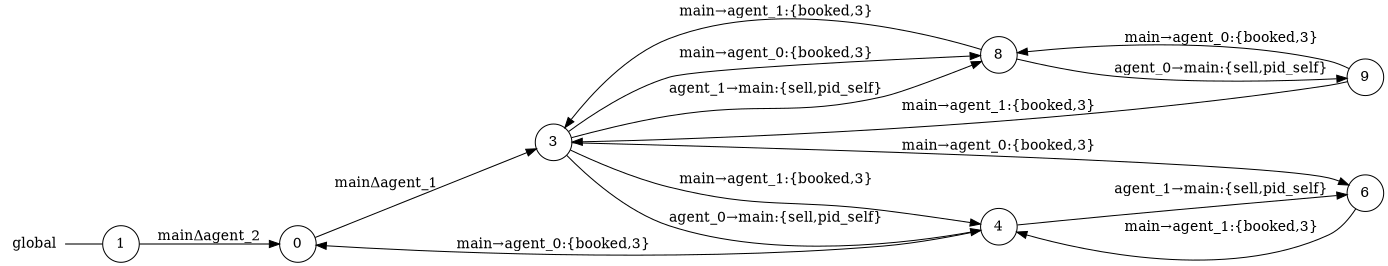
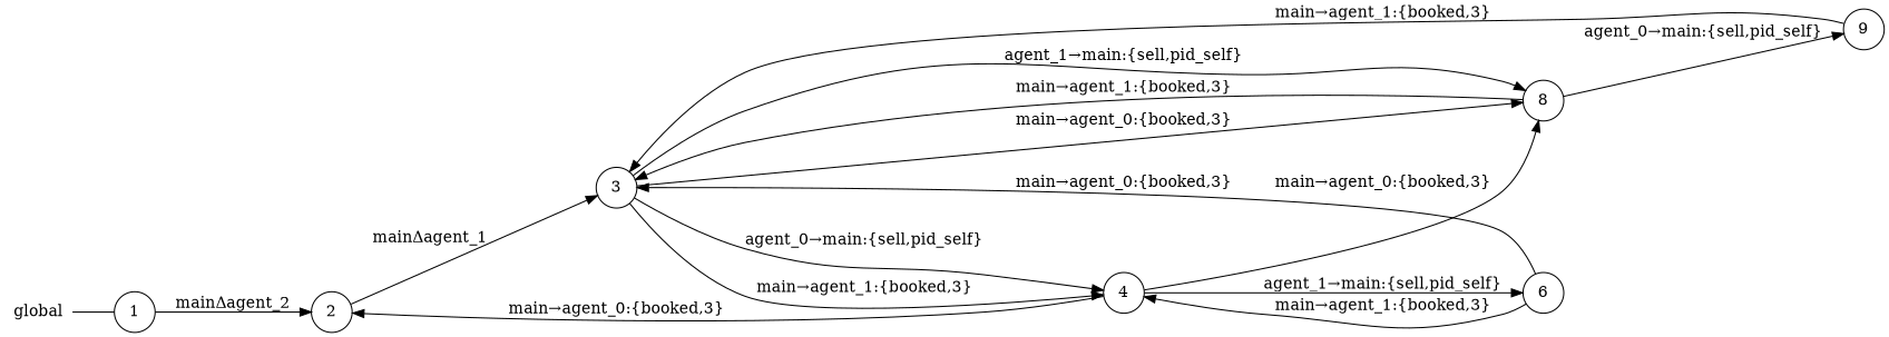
  digraph {
    rankdir=LR
    node [shape=circle]
    n1 [label=global shape=plaintext]
    n2 [label=1]
-   n3 [label=0]
+   n3 [label=2]
    n4 [label=8]
    n5 [label=9]
    n6 [label=3]
    n7 [label=4]
    n8 [label=6]
    n1 -> n2 [arrowhead=none]
    n2 -> n3 [label="mainΔagent_2"]
    n3 -> n6 [label="mainΔagent_1"]
    n4 -> n5 [label="agent_0→main:{sell,pid_self}"]
    n4 -> n6 [label="main→agent_1:{booked,3}"]
-   n5 -> n4 [label="main→agent_0:{booked,3}"]
+   n7 -> n4 [label="main→agent_0:{booked,3}"]
    n5 -> n6 [label="main→agent_1:{booked,3}"]
    n6 -> n4 [label="main→agent_0:{booked,3}"]
    n6 -> n4 [label="agent_1→main:{sell,pid_self}"]
    n6 -> n7 [label="agent_0→main:{sell,pid_self}"]
    n6 -> n7 [label="main→agent_1:{booked,3}"]
    n7 -> n3 [label="main→agent_0:{booked,3}"]
    n7 -> n8 [label="agent_1→main:{sell,pid_self}"]
-   n6 -> n8 [label="main→agent_0:{booked,3}"]
+   n8 -> n6 [label="main→agent_0:{booked,3}"]
    n8 -> n7 [label="main→agent_1:{booked,3}"]
  }
